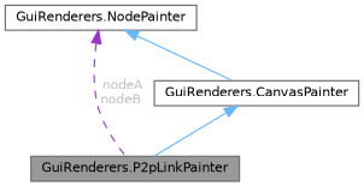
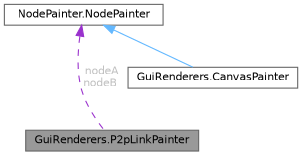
  digraph {
    node [color=gray40 fillcolor=white fontname=Helvetica fontsize=10 shape=box style=filled]
    edge [color=steelblue1 dir=back fontname=Helvetica fontsize=10 labelfontname=Helvetica labelfontsize=10 style=solid]
    n1 [fillcolor=grey60 fontcolor=black height=0.2 label="GuiRenderers.P2pLinkPainter" width=0.4]
    n2 [height=0.2 label="GuiRenderers.CanvasPainter" width=0.4]
-   n3 [height=0.2 label="GuiRenderers.NodePainter" width=0.4]
-   n2 -> n1
+   n3 [height=0.2 label="NodePainter.NodePainter" width=0.4]
    n3 -> n1 [color=darkorchid3 fontcolor=grey label=" nodeA\nnodeB" style=dashed]
    n3 -> n2
  }
